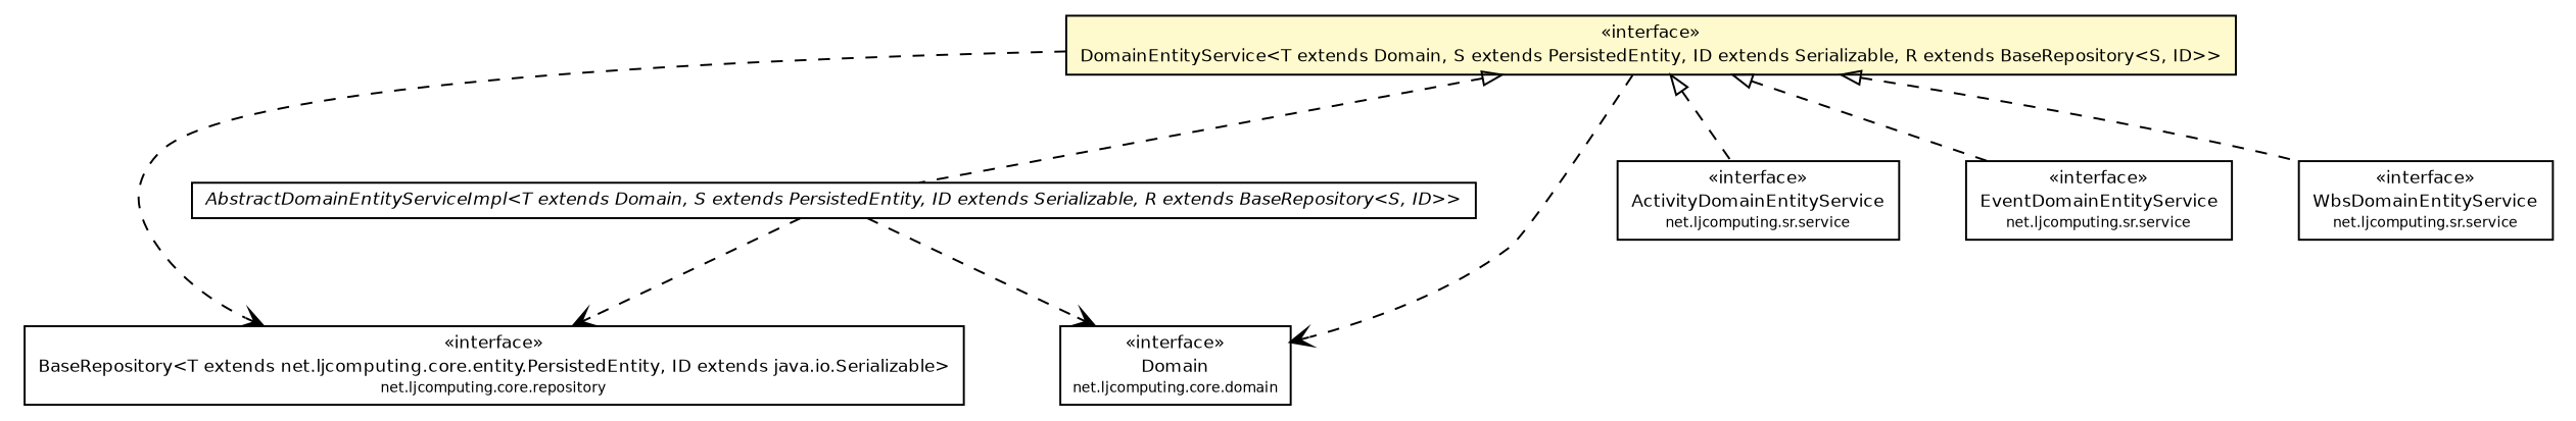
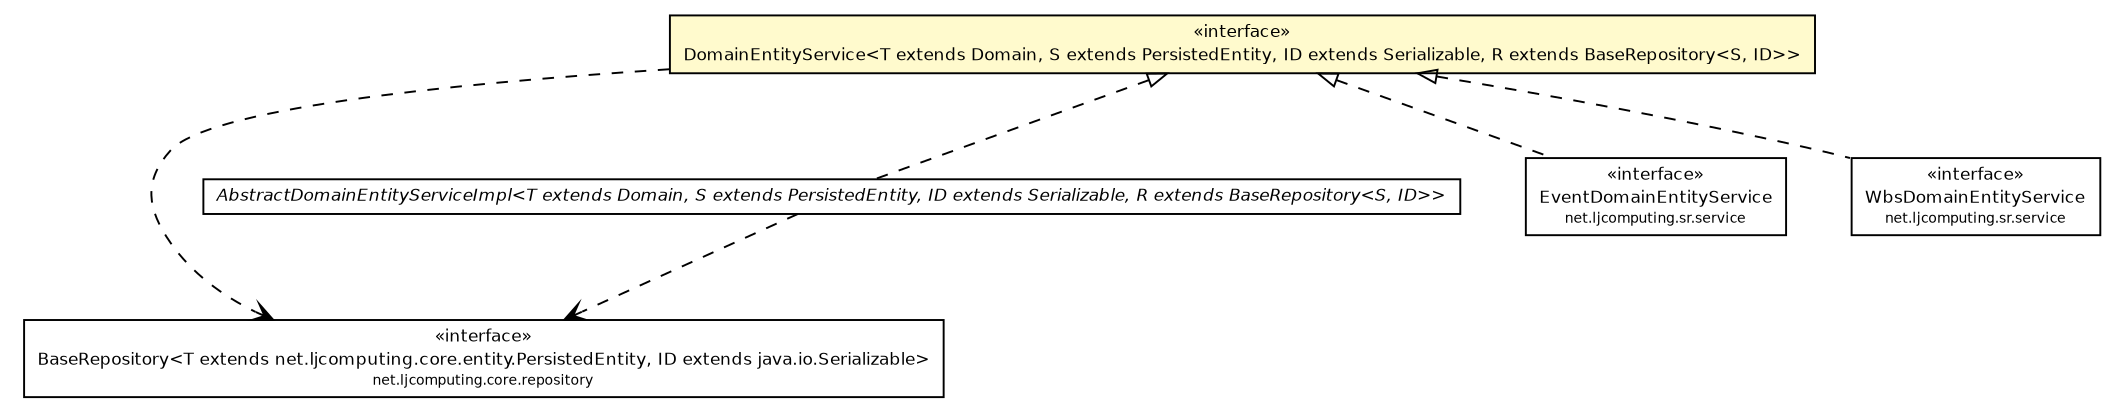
  digraph {
    nodesep=0.25
    ranksep=0.5
    node [fontcolor=black fontname=Helvetica fontsize=9.0 shape=plaintext]
    edge [fontname=Helvetica fontsize=10.0 headport=p labelfontname=Helvetica labelfontsize=10 style=dashed tailport=p]
    n1 [label=<<table title="net.ljcomputing.core.repository.BaseRepository" border="0" cellborder="1" cellspacing="0" cellpadding="2" port="p" href="../repository/BaseRepository.html"> 		<tr><td><table border="0" cellspacing="0" cellpadding="1"> <tr><td align="center" balign="center"> &#171;interface&#187; </td></tr> <tr><td align="center" balign="center"> BaseRepository&lt;T extends net.ljcomputing.core.entity.PersistedEntity, ID extends java.io.Serializable&gt; </td></tr> <tr><td align="center" balign="center"><font point-size="7.0"> net.ljcomputing.core.repository </font></td></tr> 		</table></td></tr> 		</table>>]
-   n2 [label=<<table title="net.ljcomputing.core.domain.Domain" border="0" cellborder="1" cellspacing="0" cellpadding="2" port="p" href="../domain/Domain.html"> 		<tr><td><table border="0" cellspacing="0" cellpadding="1"> <tr><td align="center" balign="center"> &#171;interface&#187; </td></tr> <tr><td align="center" balign="center"> Domain </td></tr> <tr><td align="center" balign="center"><font point-size="7.0"> net.ljcomputing.core.domain </font></td></tr> 		</table></td></tr> 		</table>>]
    n3 [label=<<table title="net.ljcomputing.core.service.AbstractDomainEntityServiceImpl" border="0" cellborder="1" cellspacing="0" cellpadding="2" port="p" href="./AbstractDomainEntityServiceImpl.html"> 		<tr><td><table border="0" cellspacing="0" cellpadding="1"> <tr><td align="center" balign="center"><font face="Helvetica-Oblique"> AbstractDomainEntityServiceImpl&lt;T extends Domain, S extends PersistedEntity, ID extends Serializable, R extends BaseRepository&lt;S, ID&gt;&gt; </font></td></tr> 		</table></td></tr> 		</table>>]
    n4 [label=<<table title="net.ljcomputing.core.service.DomainEntityService" border="0" cellborder="1" cellspacing="0" cellpadding="2" port="p" bgcolor="lemonChiffon" href="./DomainEntityService.html"> 		<tr><td><table border="0" cellspacing="0" cellpadding="1"> <tr><td align="center" balign="center"> &#171;interface&#187; </td></tr> <tr><td align="center" balign="center"> DomainEntityService&lt;T extends Domain, S extends PersistedEntity, ID extends Serializable, R extends BaseRepository&lt;S, ID&gt;&gt; </td></tr> 		</table></td></tr> 		</table>>]
-   n5 [label=<<table title="net.ljcomputing.sr.service.ActivityDomainEntityService" border="0" cellborder="1" cellspacing="0" cellpadding="2" port="p" href="../../sr/service/ActivityDomainEntityService.html"> 		<tr><td><table border="0" cellspacing="0" cellpadding="1"> <tr><td align="center" balign="center"> &#171;interface&#187; </td></tr> <tr><td align="center" balign="center"> ActivityDomainEntityService </td></tr> <tr><td align="center" balign="center"><font point-size="7.0"> net.ljcomputing.sr.service </font></td></tr> 		</table></td></tr> 		</table>>]
    n6 [label=<<table title="net.ljcomputing.sr.service.EventDomainEntityService" border="0" cellborder="1" cellspacing="0" cellpadding="2" port="p" href="../../sr/service/EventDomainEntityService.html"> 		<tr><td><table border="0" cellspacing="0" cellpadding="1"> <tr><td align="center" balign="center"> &#171;interface&#187; </td></tr> <tr><td align="center" balign="center"> EventDomainEntityService </td></tr> <tr><td align="center" balign="center"><font point-size="7.0"> net.ljcomputing.sr.service </font></td></tr> 		</table></td></tr> 		</table>>]
    n7 [label=<<table title="net.ljcomputing.sr.service.WbsDomainEntityService" border="0" cellborder="1" cellspacing="0" cellpadding="2" port="p" href="../../sr/service/WbsDomainEntityService.html"> 		<tr><td><table border="0" cellspacing="0" cellpadding="1"> <tr><td align="center" balign="center"> &#171;interface&#187; </td></tr> <tr><td align="center" balign="center"> WbsDomainEntityService </td></tr> <tr><td align="center" balign="center"><font point-size="7.0"> net.ljcomputing.sr.service </font></td></tr> 		</table></td></tr> 		</table>>]
    n3 -> n1 [arrowhead=open color=black fontcolor=black]
-   n3 -> n2 [arrowhead=open color=black fontcolor=black]
    n4 -> n1 [arrowhead=open color=black fontcolor=black]
-   n4 -> n2 [arrowhead=open color=black fontcolor=black]
    n4 -> n3 [arrowtail=empty dir=back fontsize=10]
-   n4 -> n5 [arrowtail=empty dir=back fontsize=10]
    n4 -> n6 [arrowtail=empty dir=back fontsize=10]
    n4 -> n7 [arrowtail=empty dir=back fontsize=10]
  }
